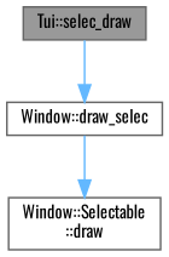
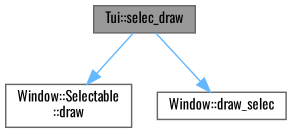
  digraph {
    fontname=Oswald
    rankdir=TB
    node [color=grey40 fillcolor=white fontname=Oswald fontsize=10 shape=box style=filled]
    edge [color=steelblue1 fontname=Oswald fontsize=10 labelfontname=Helvetica labelfontsize=10 style=solid]
    n1 [color=gray40 fillcolor=grey60 fontcolor=black height=0.2 label="Tui::selec_draw" width=0.4]
    n2 [height=0.2 label="Window::Selectable\l::draw" width=0.4]
    n3 [height=0.2 label="Window::draw_selec" width=0.4]
-   n3 -> n2
+   n1 -> n2
    n1 -> n3
  }
